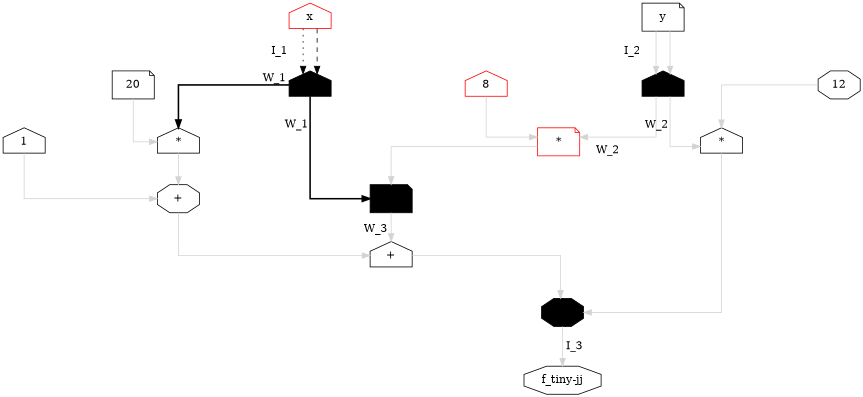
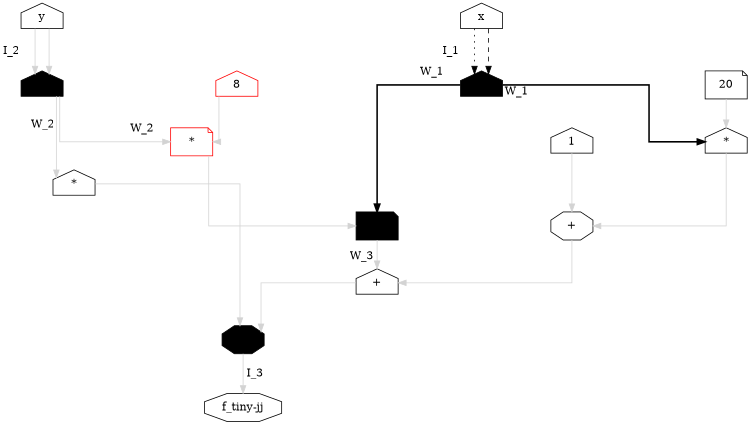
  digraph {
    forcelabels=true
    nodesep=2.0
    splines=ortho
    node [color=black shape=house]
    edge [color=lightgray]
-   n1 [color=red label=x]
+   n1 [label=x]
    n2 [label="*" style=filled]
    n3 [label="*"]
    n4 [label="*" shape=note style=filled]
    n5 [label="+" shape=octagon]
    n6 [label="+"]
    n7 [label="+" shape=octagon style=filled]
-   n8 [label=y shape=note]
+   n8 [label=y]
    n9 [label="*" style=filled]
    n10 [color=red label="*" shape=note]
    n11 [label="*"]
    n12 [label="f_tiny-jj" shape=octagon]
    n13 [label=20 shape=note]
    n14 [color=red label=8]
-   n15 [label=12 shape=octagon]
    n16 [label=1]
    n1 -> n2 [label=I_1 labeldistance=4 style=dotted color=""]
    n1 -> n2 [style=dashed color=""]
    n2 -> n3 [labeldistance=2 style=bold taillabel=W_1 color=""]
    n2 -> n4 [labeldistance=4 style=bold taillabel=W_1 color=""]
    n3 -> n5
    n4 -> n6 [xlabel="W_3 "]
    n5 -> n6
    n6 -> n7
    n7 -> n12 [label=" I_3" labeldistance=2]
    n8 -> n9 [label=I_2]
    n8 -> n9
    n9 -> n10 [headlabel=W_2 labeldistance=4]
    n9 -> n11 [labeldistance=4 taillabel=W_2]
    n10 -> n4
    n11 -> n7
    n13 -> n3
    n14 -> n10
-   n15 -> n11
    n16 -> n5
  }
